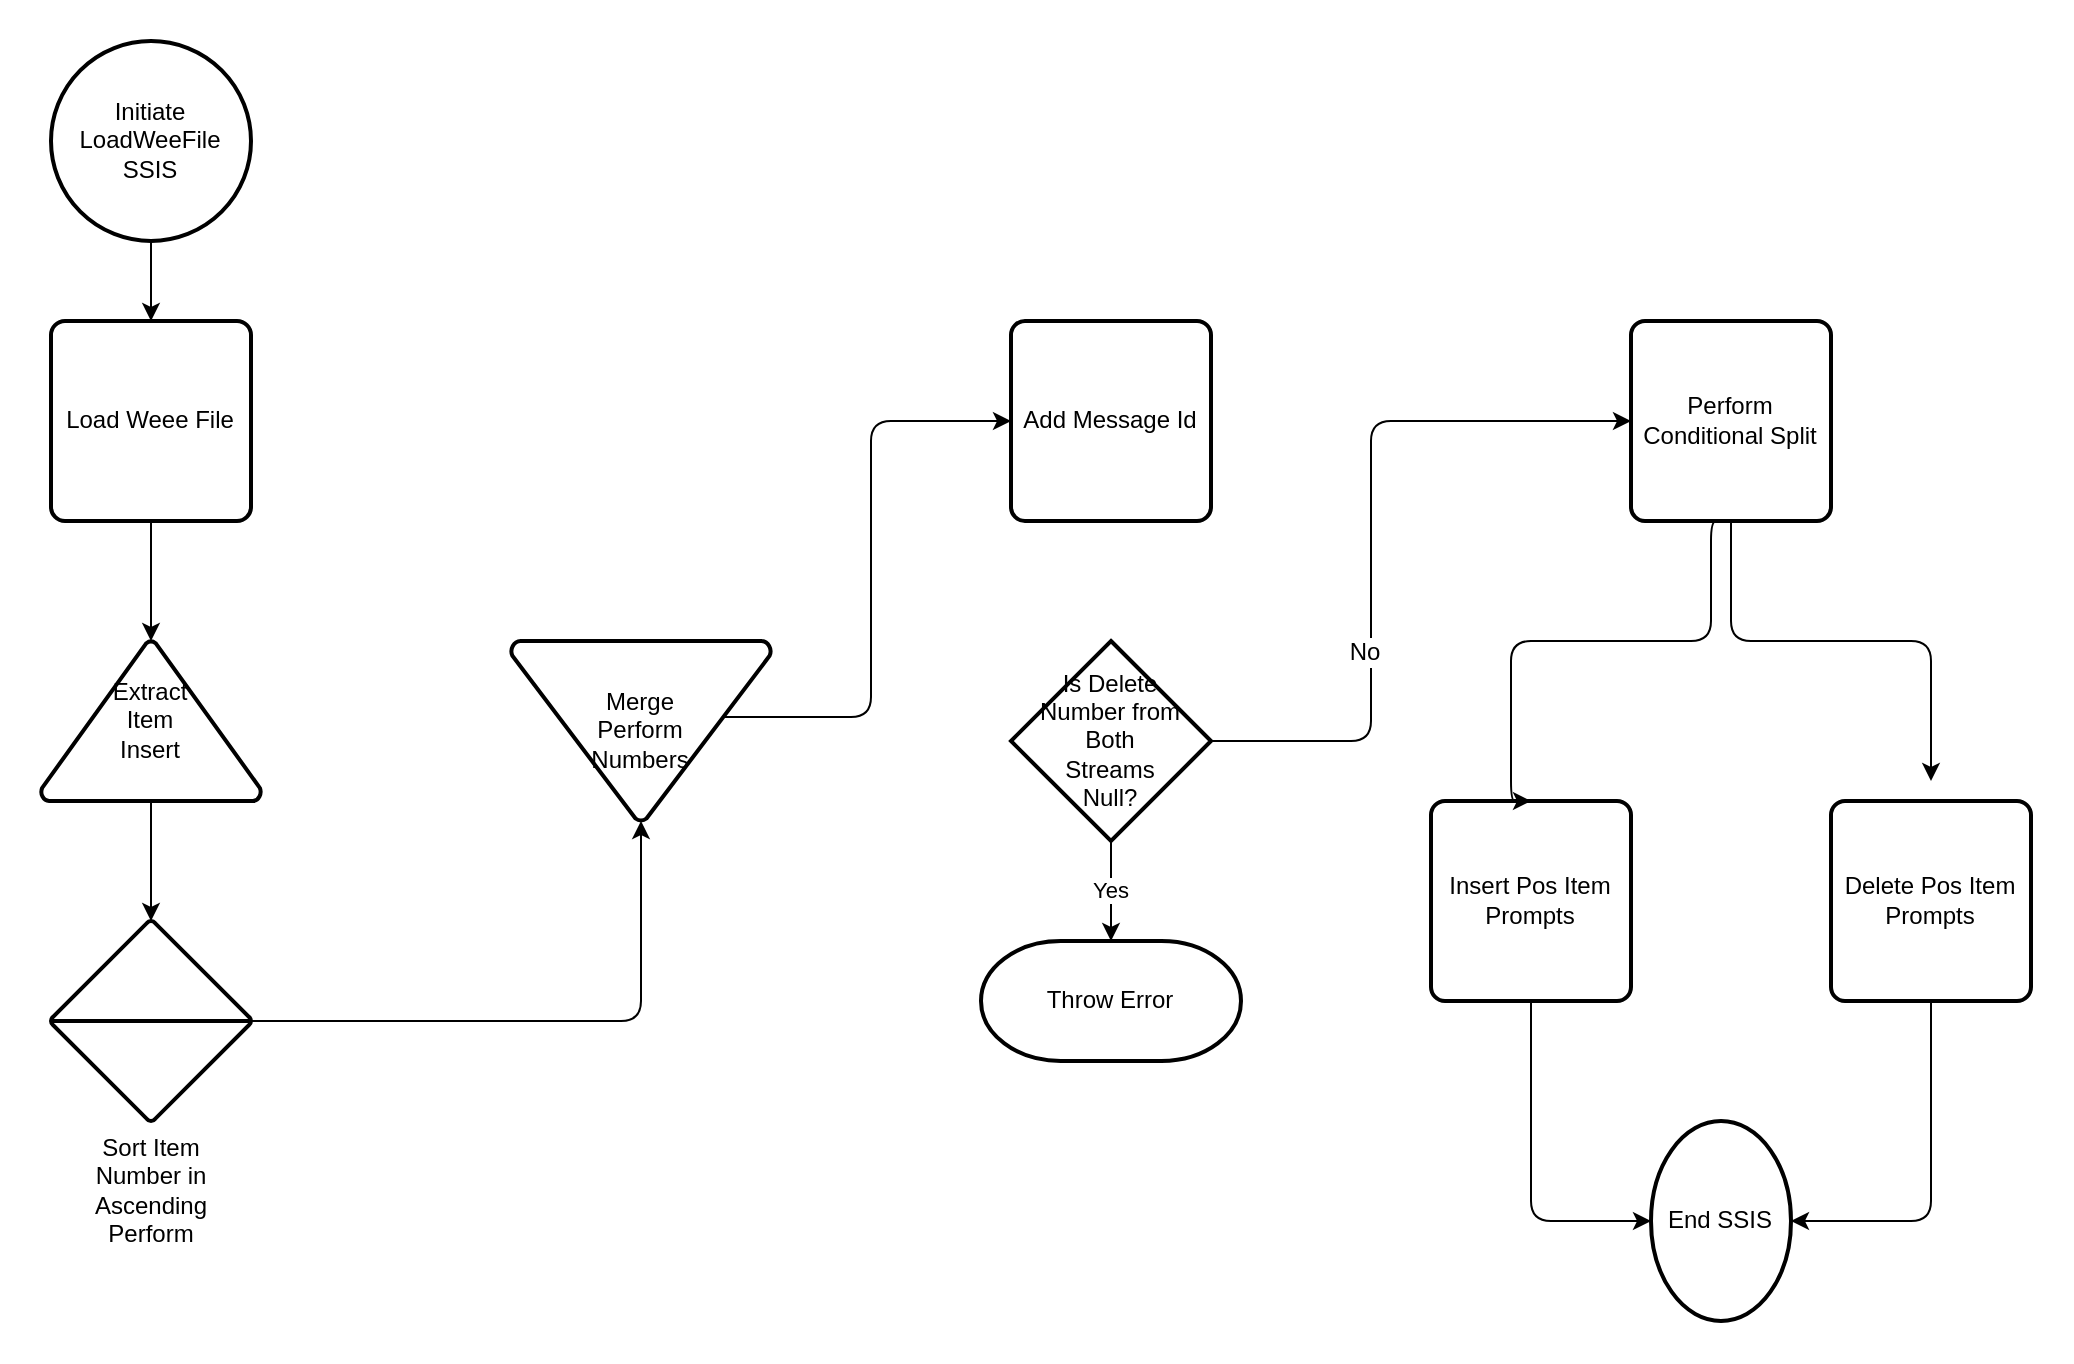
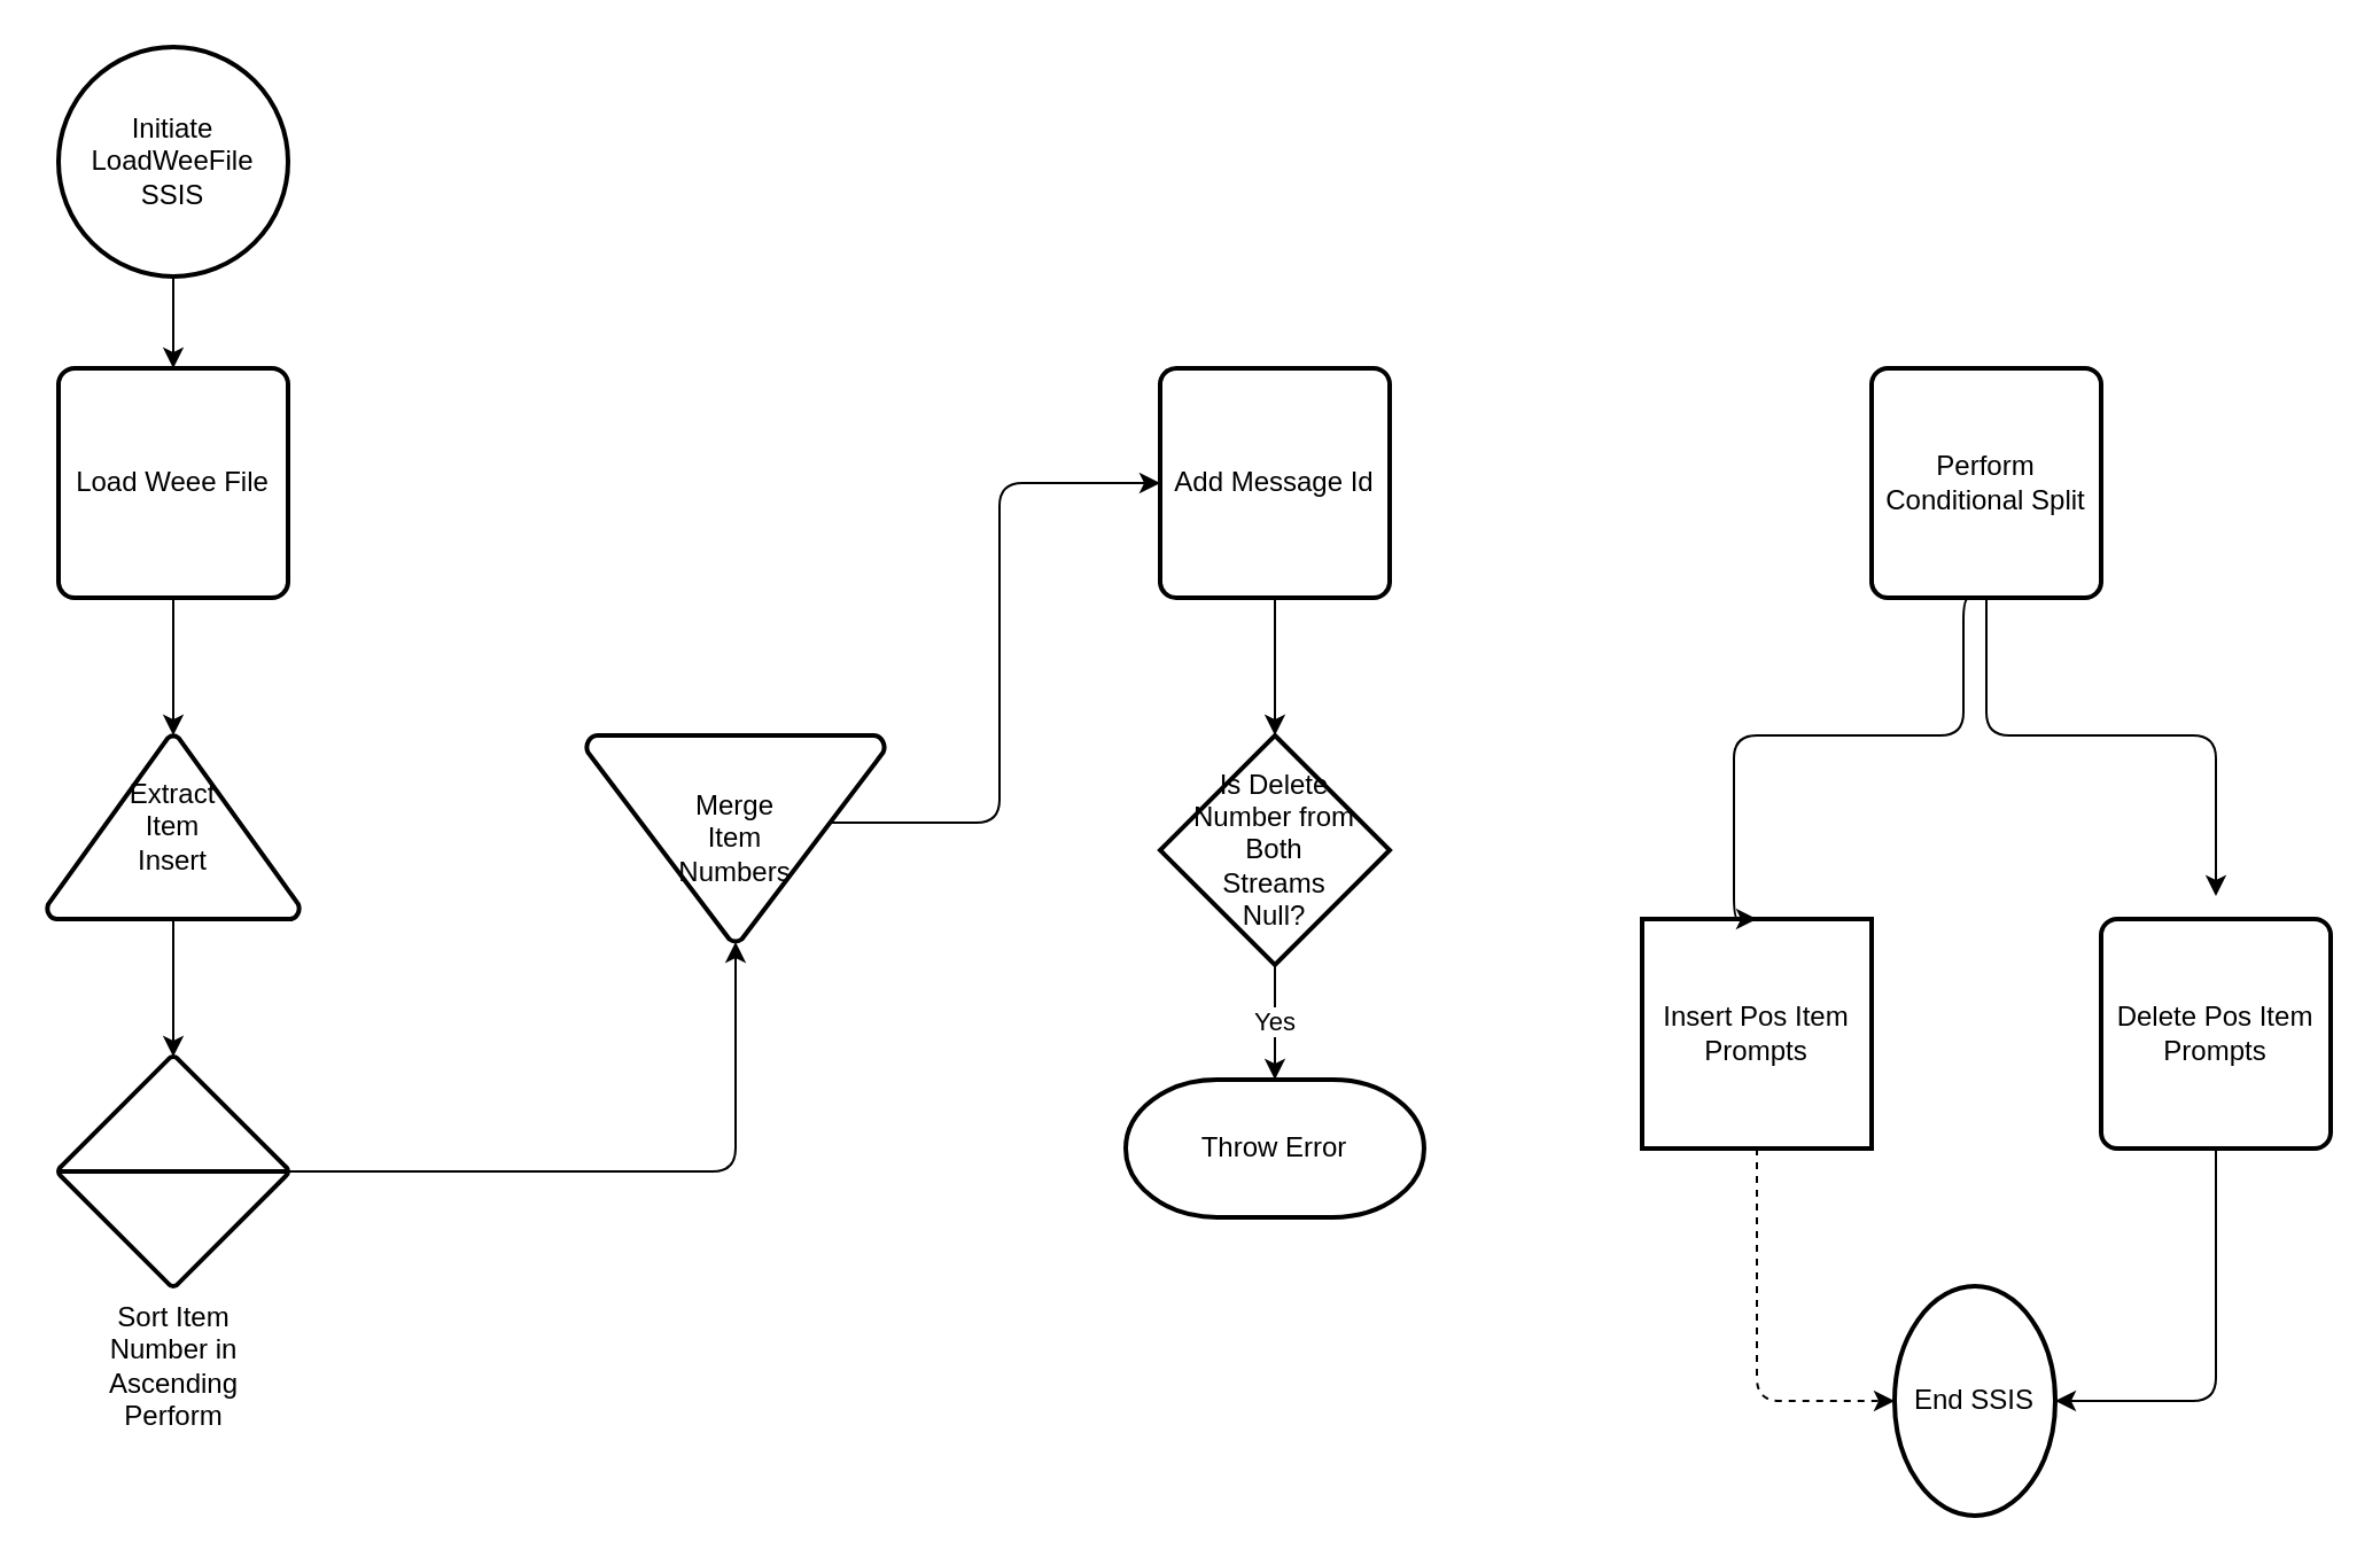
  <mxCell id="0" />
  <mxCell id="1" parent="0" />
  <mxCell id="2" value="Initiate LoadWeeFile SSIS" style="strokeWidth=2;html=1;shape=mxgraph.flowchart.start_2;whiteSpace=wrap;" vertex="1" parent="1"><mxGeometry x="25" y="20" width="100" height="100" as="geometry" /></mxCell>
  <mxCell id="3" value="" style="edgeStyle=orthogonalEdgeStyle;rounded=0;orthogonalLoop=1;jettySize=auto;html=1;" edge="1" parent="1" source="4"><mxGeometry relative="1" as="geometry"><mxPoint x="75" y="320" as="targetPoint" /></mxGeometry></mxCell>
  <mxCell id="4" value="Load Weee File" style="rounded=1;whiteSpace=wrap;html=1;absoluteArcSize=1;arcSize=14;strokeWidth=2;gradientColor=#ffffff;" vertex="1" parent="1"><mxGeometry x="25" y="160" width="100" height="100" as="geometry" /></mxCell>
  <mxCell id="5" value="" style="endArrow=classic;html=1;entryX=0.5;entryY=0;entryDx=0;entryDy=0;" edge="1" parent="1" source="2" target="4"><mxGeometry width="50" height="50" relative="1" as="geometry"><mxPoint x="75" y="170" as="sourcePoint" /><mxPoint x="75" y="160" as="targetPoint" /></mxGeometry></mxCell>
  <mxCell id="6" value="" style="edgeStyle=orthogonalEdgeStyle;rounded=0;orthogonalLoop=1;jettySize=auto;html=1;" edge="1" parent="1"><mxGeometry relative="1" as="geometry"><mxPoint x="75" y="380" as="sourcePoint" /><mxPoint x="75" y="460" as="targetPoint" /></mxGeometry></mxCell>
  <mxCell id="7" value="Extract&lt;br&gt;Item&lt;br&gt;Insert" style="strokeWidth=2;html=1;shape=mxgraph.flowchart.extract_or_measurement;whiteSpace=wrap;rounded=1;gradientColor=#ffffff;" vertex="1" parent="1"><mxGeometry x="20" y="320" width="110" height="80" as="geometry" /></mxCell>
- <mxCell id="8" value="Merge&lt;br&gt;Perform&lt;br&gt;Numbers" style="strokeWidth=2;html=1;shape=mxgraph.flowchart.merge_or_storage;whiteSpace=wrap;rounded=1;gradientColor=#ffffff;" vertex="1" parent="1"><mxGeometry x="255" y="320" width="130" height="90" as="geometry" /></mxCell>
+ <mxCell id="8" value="Merge&lt;br&gt;Item&lt;br&gt;Numbers" style="strokeWidth=2;html=1;shape=mxgraph.flowchart.merge_or_storage;whiteSpace=wrap;rounded=1;gradientColor=#ffffff;" vertex="1" parent="1"><mxGeometry x="255" y="320" width="130" height="90" as="geometry" /></mxCell>
  <mxCell id="9" value="" style="edgeStyle=segmentEdgeStyle;endArrow=classic;html=1;exitX=1;exitY=0.5;exitDx=0;exitDy=0;entryX=0.5;entryY=1;entryDx=0;entryDy=0;entryPerimeter=0;" edge="1" parent="1" target="8"><mxGeometry width="50" height="50" relative="1" as="geometry"><mxPoint x="125" y="510" as="sourcePoint" /><mxPoint x="205" y="470" as="targetPoint" /></mxGeometry></mxCell>
  <mxCell id="10" value="Add Message Id" style="rounded=1;whiteSpace=wrap;html=1;absoluteArcSize=1;arcSize=14;strokeWidth=2;gradientColor=#ffffff;" vertex="1" parent="1"><mxGeometry x="505" y="160" width="100" height="100" as="geometry" /></mxCell>
  <mxCell id="11" value="" style="edgeStyle=segmentEdgeStyle;endArrow=classic;html=1;exitX=0.815;exitY=0.422;exitDx=0;exitDy=0;exitPerimeter=0;entryX=0;entryY=0.5;entryDx=0;entryDy=0;" edge="1" parent="1" source="8" target="10"><mxGeometry width="50" height="50" relative="1" as="geometry"><mxPoint x="395" y="430" as="sourcePoint" /><mxPoint x="480" y="200" as="targetPoint" /><Array as="points"><mxPoint x="435" y="358" /><mxPoint x="435" y="210" /></Array></mxGeometry></mxCell>
  <mxCell id="12" value="Is Delete &lt;br&gt;Number from Both &lt;br&gt;Streams&lt;br&gt;Null?" style="strokeWidth=2;html=1;shape=mxgraph.flowchart.decision;whiteSpace=wrap;rounded=1;gradientColor=#ffffff;" vertex="1" parent="1"><mxGeometry x="505" y="320" width="100" height="100" as="geometry" /></mxCell>
+ <mxCell id="13" value="" style="endArrow=classic;html=1;entryX=0.5;entryY=0;entryDx=0;entryDy=0;entryPerimeter=0;exitX=0.5;exitY=1;exitDx=0;exitDy=0;" edge="1" parent="1" source="10" target="12"><mxGeometry width="50" height="50" relative="1" as="geometry"><mxPoint x="15" y="630" as="sourcePoint" /><mxPoint x="65" y="580" as="targetPoint" /></mxGeometry></mxCell>
  <mxCell id="14" value="Throw Error" style="strokeWidth=2;html=1;shape=mxgraph.flowchart.terminator;whiteSpace=wrap;rounded=1;gradientColor=#ffffff;" vertex="1" parent="1"><mxGeometry x="490" y="470" width="130" height="60" as="geometry" /></mxCell>
  <mxCell id="15" value="Yes" style="endArrow=classic;html=1;entryX=0.5;entryY=0;entryDx=0;entryDy=0;entryPerimeter=0;exitX=0.5;exitY=1;exitDx=0;exitDy=0;exitPerimeter=0;" edge="1" parent="1" source="12" target="14"><mxGeometry width="50" height="50" relative="1" as="geometry"><mxPoint x="15" y="630" as="sourcePoint" /><mxPoint x="65" y="580" as="targetPoint" /><Array as="points" /></mxGeometry></mxCell>
  <mxCell id="16" value="Perform Conditional Split" style="rounded=1;whiteSpace=wrap;html=1;absoluteArcSize=1;arcSize=14;strokeWidth=2;gradientColor=#ffffff;" vertex="1" parent="1"><mxGeometry x="815" y="160" width="100" height="100" as="geometry" /></mxCell>
- <mxCell id="17" value="" style="edgeStyle=segmentEdgeStyle;endArrow=classic;html=1;entryX=0;entryY=0.5;entryDx=0;entryDy=0;exitX=1;exitY=0.5;exitDx=0;exitDy=0;exitPerimeter=0;" edge="1" parent="1" source="12" target="16"><mxGeometry width="50" height="50" relative="1" as="geometry"><mxPoint x="665" y="365" as="sourcePoint" /><mxPoint x="715" y="315" as="targetPoint" /><Array as="points"><mxPoint x="685" y="370" /><mxPoint x="685" y="210" /></Array></mxGeometry></mxCell>
- <mxCell id="18" value="No" style="text;html=1;resizable=0;points=[];align=center;verticalAlign=middle;labelBackgroundColor=#ffffff;" vertex="1" connectable="0" parent="17"><mxGeometry x="-0.327" y="4" relative="1" as="geometry"><mxPoint as="offset" /></mxGeometry></mxCell>
- <mxCell id="19" value="Insert Pos Item Prompts" style="rounded=1;whiteSpace=wrap;html=1;absoluteArcSize=1;arcSize=14;strokeWidth=2;gradientColor=#ffffff;" vertex="1" parent="1"><mxGeometry x="715" y="400" width="100" height="100" as="geometry" /></mxCell>
+ <mxCell id="19" value="Insert Pos Item Prompts" style="whiteSpace=wrap;html=1;absoluteArcSize=1;arcSize=14;strokeWidth=2;gradientColor=#ffffff;rounded=0;" vertex="1" parent="1"><mxGeometry x="715" y="400" width="100" height="100" as="geometry" /></mxCell>
  <mxCell id="20" value="Delete Pos Item Prompts" style="rounded=1;whiteSpace=wrap;html=1;absoluteArcSize=1;arcSize=14;strokeWidth=2;gradientColor=#ffffff;" vertex="1" parent="1"><mxGeometry x="915" y="400" width="100" height="100" as="geometry" /></mxCell>
  <mxCell id="21" value="End SSIS" style="strokeWidth=2;html=1;shape=mxgraph.flowchart.start_2;whiteSpace=wrap;rounded=1;gradientColor=#ffffff;" vertex="1" parent="1"><mxGeometry x="825" y="560" width="70" height="100" as="geometry" /></mxCell>
  <mxCell id="22" value="" style="edgeStyle=segmentEdgeStyle;endArrow=classic;html=1;entryX=0.5;entryY=0;entryDx=0;entryDy=0;" edge="1" parent="1" target="19"><mxGeometry width="50" height="50" relative="1" as="geometry"><mxPoint x="865" y="262" as="sourcePoint" /><mxPoint x="765" y="410" as="targetPoint" /><Array as="points"><mxPoint x="865" y="260" /><mxPoint x="855" y="260" /><mxPoint x="855" y="320" /><mxPoint x="755" y="320" /><mxPoint x="755" y="400" /></Array></mxGeometry></mxCell>
  <mxCell id="23" value="" style="edgeStyle=segmentEdgeStyle;endArrow=classic;html=1;exitX=0.5;exitY=1;exitDx=0;exitDy=0;" edge="1" parent="1" source="16"><mxGeometry width="50" height="50" relative="1" as="geometry"><mxPoint x="15" y="810" as="sourcePoint" /><mxPoint x="965" y="390" as="targetPoint" /><Array as="points"><mxPoint x="865" y="320" /><mxPoint x="965" y="320" /></Array></mxGeometry></mxCell>
- <mxCell id="24" value="" style="edgeStyle=segmentEdgeStyle;endArrow=classic;html=1;entryX=0;entryY=0.5;entryDx=0;entryDy=0;entryPerimeter=0;exitX=0.5;exitY=1;exitDx=0;exitDy=0;" edge="1" parent="1" source="19" target="21"><mxGeometry width="50" height="50" relative="1" as="geometry"><mxPoint x="675" y="630" as="sourcePoint" /><mxPoint x="65" y="680" as="targetPoint" /><Array as="points"><mxPoint x="765" y="610" /></Array></mxGeometry></mxCell>
+ <mxCell id="24" value="" style="edgeStyle=segmentEdgeStyle;endArrow=classic;html=1;entryX=0;entryY=0.5;entryDx=0;entryDy=0;entryPerimeter=0;exitX=0.5;exitY=1;exitDx=0;exitDy=0;dashed=1;" edge="1" parent="1" source="19" target="21"><mxGeometry width="50" height="50" relative="1" as="geometry"><mxPoint x="675" y="630" as="sourcePoint" /><mxPoint x="65" y="680" as="targetPoint" /><Array as="points"><mxPoint x="765" y="610" /></Array></mxGeometry></mxCell>
  <mxCell id="25" value="" style="edgeStyle=segmentEdgeStyle;endArrow=classic;html=1;entryX=1;entryY=0.5;entryDx=0;entryDy=0;entryPerimeter=0;exitX=0.5;exitY=1;exitDx=0;exitDy=0;" edge="1" parent="1" source="20" target="21"><mxGeometry width="50" height="50" relative="1" as="geometry"><mxPoint x="15" y="810" as="sourcePoint" /><mxPoint x="65" y="760" as="targetPoint" /><Array as="points"><mxPoint x="965" y="610" /></Array></mxGeometry></mxCell>
  <mxCell id="26" value="&lt;span style=&quot;white-space: normal&quot;&gt;Sort Item &lt;br&gt;Number in &lt;br&gt;Ascending Perform&lt;/span&gt;" style="verticalLabelPosition=bottom;verticalAlign=top;html=1;strokeWidth=2;shape=mxgraph.flowchart.sort;rounded=1;gradientColor=#ffffff;" vertex="1" parent="1"><mxGeometry x="25" y="460" width="100" height="100" as="geometry" /></mxCell>
